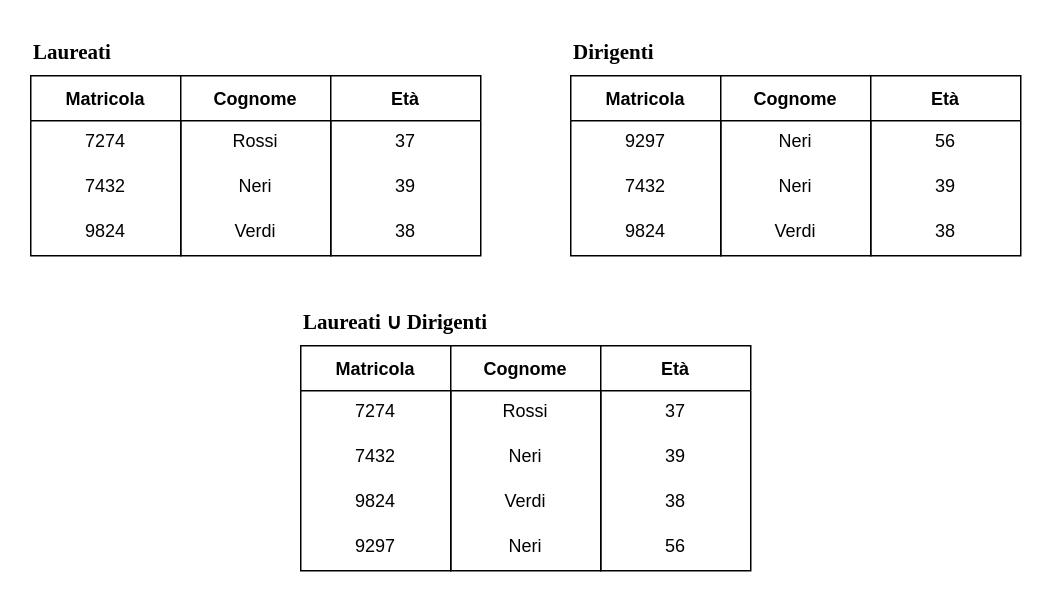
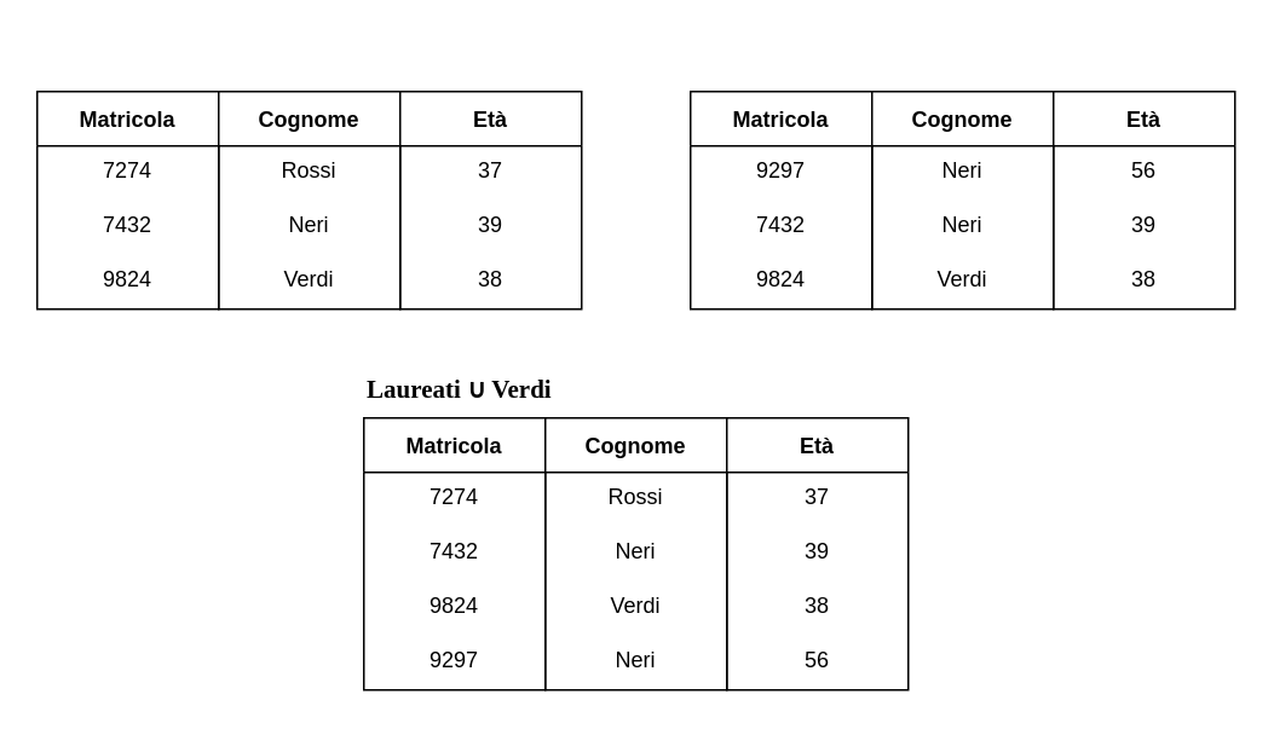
  <mxCell id="0" />
  <mxCell id="1" parent="0" />
  <mxCell id="2" value="Matricola" style="swimlane;startSize=30;" vertex="1" parent="1"><mxGeometry x="20" y="50" width="100" height="120" as="geometry" /></mxCell>
  <mxCell id="3" value="7274" style="text;strokeColor=none;fillColor=none;spacingLeft=4;spacingRight=4;overflow=hidden;rotatable=0;points=[[0,0.5],[1,0.5]];portConstraint=eastwest;fontSize=12;align=center;" vertex="1" parent="2"><mxGeometry y="30" width="100" height="30" as="geometry" /></mxCell>
  <mxCell id="4" value="7432" style="text;strokeColor=none;fillColor=none;spacingLeft=4;spacingRight=4;overflow=hidden;rotatable=0;points=[[0,0.5],[1,0.5]];portConstraint=eastwest;fontSize=12;align=center;" vertex="1" parent="2"><mxGeometry y="60" width="100" height="30" as="geometry" /></mxCell>
  <mxCell id="5" value="9824" style="text;strokeColor=none;fillColor=none;spacingLeft=4;spacingRight=4;overflow=hidden;rotatable=0;points=[[0,0.5],[1,0.5]];portConstraint=eastwest;fontSize=12;align=center;" vertex="1" parent="2"><mxGeometry y="90" width="100" height="30" as="geometry" /></mxCell>
  <mxCell id="6" value="Cognome" style="swimlane;startSize=30;" vertex="1" parent="1"><mxGeometry x="120" y="50" width="100" height="120" as="geometry" /></mxCell>
  <mxCell id="7" value="Rossi" style="text;strokeColor=none;fillColor=none;spacingLeft=4;spacingRight=4;overflow=hidden;rotatable=0;points=[[0,0.5],[1,0.5]];portConstraint=eastwest;fontSize=12;align=center;" vertex="1" parent="6"><mxGeometry y="30" width="100" height="30" as="geometry" /></mxCell>
  <mxCell id="8" value="Neri" style="text;strokeColor=none;fillColor=none;spacingLeft=4;spacingRight=4;overflow=hidden;rotatable=0;points=[[0,0.5],[1,0.5]];portConstraint=eastwest;fontSize=12;align=center;" vertex="1" parent="6"><mxGeometry y="60" width="100" height="30" as="geometry" /></mxCell>
  <mxCell id="9" value="Verdi" style="text;strokeColor=none;fillColor=none;spacingLeft=4;spacingRight=4;overflow=hidden;rotatable=0;points=[[0,0.5],[1,0.5]];portConstraint=eastwest;fontSize=12;align=center;" vertex="1" parent="6"><mxGeometry y="90" width="100" height="30" as="geometry" /></mxCell>
  <mxCell id="10" value="Età" style="swimlane;startSize=30;" vertex="1" parent="1"><mxGeometry x="220" y="50" width="100" height="120" as="geometry" /></mxCell>
  <mxCell id="11" value="37" style="text;strokeColor=none;fillColor=none;spacingLeft=4;spacingRight=4;overflow=hidden;rotatable=0;points=[[0,0.5],[1,0.5]];portConstraint=eastwest;fontSize=12;align=center;" vertex="1" parent="10"><mxGeometry y="30" width="100" height="30" as="geometry" /></mxCell>
  <mxCell id="12" value="39" style="text;strokeColor=none;fillColor=none;spacingLeft=4;spacingRight=4;overflow=hidden;rotatable=0;points=[[0,0.5],[1,0.5]];portConstraint=eastwest;fontSize=12;align=center;" vertex="1" parent="10"><mxGeometry y="60" width="100" height="30" as="geometry" /></mxCell>
  <mxCell id="13" value="38" style="text;strokeColor=none;fillColor=none;spacingLeft=4;spacingRight=4;overflow=hidden;rotatable=0;points=[[0,0.5],[1,0.5]];portConstraint=eastwest;fontSize=12;align=center;" vertex="1" parent="10"><mxGeometry y="90" width="100" height="30" as="geometry" /></mxCell>
- <mxCell id="14" value="Laureati" style="text;html=1;align=left;verticalAlign=middle;resizable=0;points=[];autosize=1;strokeColor=none;fillColor=none;fontStyle=1;fontFamily=Times New Roman;fontSize=14;" vertex="1" parent="1"><mxGeometry x="20" y="20" width="80" height="30" as="geometry" /></mxCell>
  <mxCell id="15" value="Matricola" style="swimlane;startSize=30;" vertex="1" parent="1"><mxGeometry x="380" y="50" width="100" height="120" as="geometry" /></mxCell>
  <mxCell id="16" value="9297" style="text;strokeColor=none;fillColor=none;spacingLeft=4;spacingRight=4;overflow=hidden;rotatable=0;points=[[0,0.5],[1,0.5]];portConstraint=eastwest;fontSize=12;align=center;" vertex="1" parent="15"><mxGeometry y="30" width="100" height="30" as="geometry" /></mxCell>
  <mxCell id="17" value="7432" style="text;strokeColor=none;fillColor=none;spacingLeft=4;spacingRight=4;overflow=hidden;rotatable=0;points=[[0,0.5],[1,0.5]];portConstraint=eastwest;fontSize=12;align=center;" vertex="1" parent="15"><mxGeometry y="60" width="100" height="30" as="geometry" /></mxCell>
  <mxCell id="18" value="9824" style="text;strokeColor=none;fillColor=none;spacingLeft=4;spacingRight=4;overflow=hidden;rotatable=0;points=[[0,0.5],[1,0.5]];portConstraint=eastwest;fontSize=12;align=center;" vertex="1" parent="15"><mxGeometry y="90" width="100" height="30" as="geometry" /></mxCell>
  <mxCell id="19" value="Cognome" style="swimlane;startSize=30;" vertex="1" parent="1"><mxGeometry x="480" y="50" width="100" height="120" as="geometry" /></mxCell>
  <mxCell id="20" value="Neri" style="text;strokeColor=none;fillColor=none;spacingLeft=4;spacingRight=4;overflow=hidden;rotatable=0;points=[[0,0.5],[1,0.5]];portConstraint=eastwest;fontSize=12;align=center;" vertex="1" parent="19"><mxGeometry y="30" width="100" height="30" as="geometry" /></mxCell>
  <mxCell id="21" value="Neri" style="text;strokeColor=none;fillColor=none;spacingLeft=4;spacingRight=4;overflow=hidden;rotatable=0;points=[[0,0.5],[1,0.5]];portConstraint=eastwest;fontSize=12;align=center;" vertex="1" parent="19"><mxGeometry y="60" width="100" height="30" as="geometry" /></mxCell>
  <mxCell id="22" value="Verdi" style="text;strokeColor=none;fillColor=none;spacingLeft=4;spacingRight=4;overflow=hidden;rotatable=0;points=[[0,0.5],[1,0.5]];portConstraint=eastwest;fontSize=12;align=center;" vertex="1" parent="19"><mxGeometry y="90" width="100" height="30" as="geometry" /></mxCell>
  <mxCell id="23" value="Età" style="swimlane;startSize=30;" vertex="1" parent="1"><mxGeometry x="580" y="50" width="100" height="120" as="geometry" /></mxCell>
  <mxCell id="24" value="56" style="text;strokeColor=none;fillColor=none;spacingLeft=4;spacingRight=4;overflow=hidden;rotatable=0;points=[[0,0.5],[1,0.5]];portConstraint=eastwest;fontSize=12;align=center;" vertex="1" parent="23"><mxGeometry y="30" width="100" height="30" as="geometry" /></mxCell>
  <mxCell id="25" value="39" style="text;strokeColor=none;fillColor=none;spacingLeft=4;spacingRight=4;overflow=hidden;rotatable=0;points=[[0,0.5],[1,0.5]];portConstraint=eastwest;fontSize=12;align=center;" vertex="1" parent="23"><mxGeometry y="60" width="100" height="30" as="geometry" /></mxCell>
  <mxCell id="26" value="38" style="text;strokeColor=none;fillColor=none;spacingLeft=4;spacingRight=4;overflow=hidden;rotatable=0;points=[[0,0.5],[1,0.5]];portConstraint=eastwest;fontSize=12;align=center;" vertex="1" parent="23"><mxGeometry y="90" width="100" height="30" as="geometry" /></mxCell>
- <mxCell id="27" value="Dirigenti" style="text;html=1;align=left;verticalAlign=middle;resizable=0;points=[];autosize=1;strokeColor=none;fillColor=none;fontStyle=1;fontFamily=Times New Roman;fontSize=14;" vertex="1" parent="1"><mxGeometry x="380" y="20" width="80" height="30" as="geometry" /></mxCell>
  <mxCell id="28" value="Matricola" style="swimlane;startSize=30;" vertex="1" parent="1"><mxGeometry x="200" y="230" width="100" height="150" as="geometry" /></mxCell>
  <mxCell id="29" value="7274" style="text;strokeColor=none;fillColor=none;spacingLeft=4;spacingRight=4;overflow=hidden;rotatable=0;points=[[0,0.5],[1,0.5]];portConstraint=eastwest;fontSize=12;align=center;" vertex="1" parent="28"><mxGeometry y="30" width="100" height="30" as="geometry" /></mxCell>
  <mxCell id="30" value="7432" style="text;strokeColor=none;fillColor=none;spacingLeft=4;spacingRight=4;overflow=hidden;rotatable=0;points=[[0,0.5],[1,0.5]];portConstraint=eastwest;fontSize=12;align=center;" vertex="1" parent="28"><mxGeometry y="60" width="100" height="30" as="geometry" /></mxCell>
  <mxCell id="31" value="9824" style="text;strokeColor=none;fillColor=none;spacingLeft=4;spacingRight=4;overflow=hidden;rotatable=0;points=[[0,0.5],[1,0.5]];portConstraint=eastwest;fontSize=12;align=center;" vertex="1" parent="28"><mxGeometry y="90" width="100" height="30" as="geometry" /></mxCell>
  <mxCell id="32" value="9297" style="text;strokeColor=none;fillColor=none;spacingLeft=4;spacingRight=4;overflow=hidden;rotatable=0;points=[[0,0.5],[1,0.5]];portConstraint=eastwest;fontSize=12;align=center;" vertex="1" parent="28"><mxGeometry y="120" width="100" height="30" as="geometry" /></mxCell>
  <mxCell id="33" value="Cognome" style="swimlane;startSize=30;" vertex="1" parent="1"><mxGeometry x="300" y="230" width="100" height="150" as="geometry" /></mxCell>
  <mxCell id="34" value="Rossi" style="text;strokeColor=none;fillColor=none;spacingLeft=4;spacingRight=4;overflow=hidden;rotatable=0;points=[[0,0.5],[1,0.5]];portConstraint=eastwest;fontSize=12;align=center;" vertex="1" parent="33"><mxGeometry y="30" width="100" height="30" as="geometry" /></mxCell>
  <mxCell id="35" value="Neri" style="text;strokeColor=none;fillColor=none;spacingLeft=4;spacingRight=4;overflow=hidden;rotatable=0;points=[[0,0.5],[1,0.5]];portConstraint=eastwest;fontSize=12;align=center;" vertex="1" parent="33"><mxGeometry y="60" width="100" height="30" as="geometry" /></mxCell>
  <mxCell id="36" value="Verdi" style="text;strokeColor=none;fillColor=none;spacingLeft=4;spacingRight=4;overflow=hidden;rotatable=0;points=[[0,0.5],[1,0.5]];portConstraint=eastwest;fontSize=12;align=center;" vertex="1" parent="33"><mxGeometry y="90" width="100" height="30" as="geometry" /></mxCell>
  <mxCell id="37" value="Neri" style="text;strokeColor=none;fillColor=none;spacingLeft=4;spacingRight=4;overflow=hidden;rotatable=0;points=[[0,0.5],[1,0.5]];portConstraint=eastwest;fontSize=12;align=center;" vertex="1" parent="33"><mxGeometry y="120" width="100" height="30" as="geometry" /></mxCell>
  <mxCell id="38" value="Età" style="swimlane;startSize=30;" vertex="1" parent="1"><mxGeometry x="400" y="230" width="100" height="150" as="geometry" /></mxCell>
  <mxCell id="39" value="37" style="text;strokeColor=none;fillColor=none;spacingLeft=4;spacingRight=4;overflow=hidden;rotatable=0;points=[[0,0.5],[1,0.5]];portConstraint=eastwest;fontSize=12;align=center;" vertex="1" parent="38"><mxGeometry y="30" width="100" height="30" as="geometry" /></mxCell>
  <mxCell id="40" value="39" style="text;strokeColor=none;fillColor=none;spacingLeft=4;spacingRight=4;overflow=hidden;rotatable=0;points=[[0,0.5],[1,0.5]];portConstraint=eastwest;fontSize=12;align=center;" vertex="1" parent="38"><mxGeometry y="60" width="100" height="30" as="geometry" /></mxCell>
  <mxCell id="41" value="38" style="text;strokeColor=none;fillColor=none;spacingLeft=4;spacingRight=4;overflow=hidden;rotatable=0;points=[[0,0.5],[1,0.5]];portConstraint=eastwest;fontSize=12;align=center;" vertex="1" parent="38"><mxGeometry y="90" width="100" height="30" as="geometry" /></mxCell>
  <mxCell id="42" value="56" style="text;strokeColor=none;fillColor=none;spacingLeft=4;spacingRight=4;overflow=hidden;rotatable=0;points=[[0,0.5],[1,0.5]];portConstraint=eastwest;fontSize=12;align=center;" vertex="1" parent="38"><mxGeometry y="120" width="100" height="30" as="geometry" /></mxCell>
- <mxCell id="43" value="Laureati&amp;nbsp;∪ Dirigenti" style="text;html=1;align=left;verticalAlign=middle;resizable=0;points=[];autosize=1;strokeColor=none;fillColor=none;fontStyle=1;fontFamily=Times New Roman;fontSize=14;" vertex="1" parent="1"><mxGeometry x="200" y="200" width="150" height="30" as="geometry" /></mxCell>
+ <mxCell id="43" value="Laureati&amp;nbsp;∪ Verdi" style="text;html=1;align=left;verticalAlign=middle;resizable=0;points=[];autosize=1;strokeColor=none;fillColor=none;fontStyle=1;fontFamily=Times New Roman;fontSize=14;" vertex="1" parent="1"><mxGeometry x="200" y="200" width="150" height="30" as="geometry" /></mxCell>
